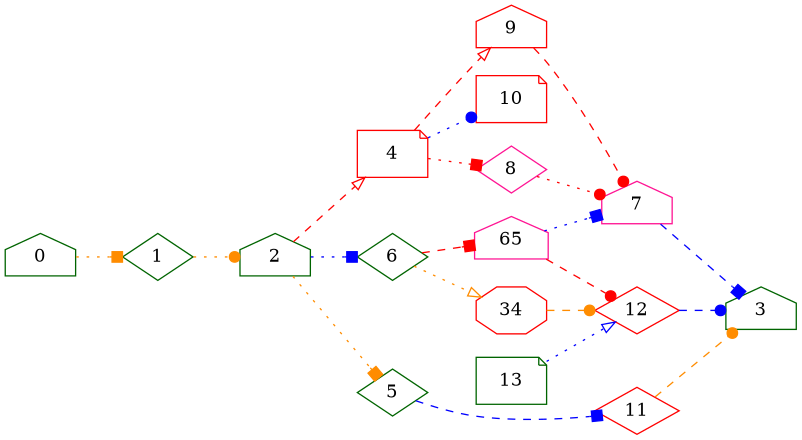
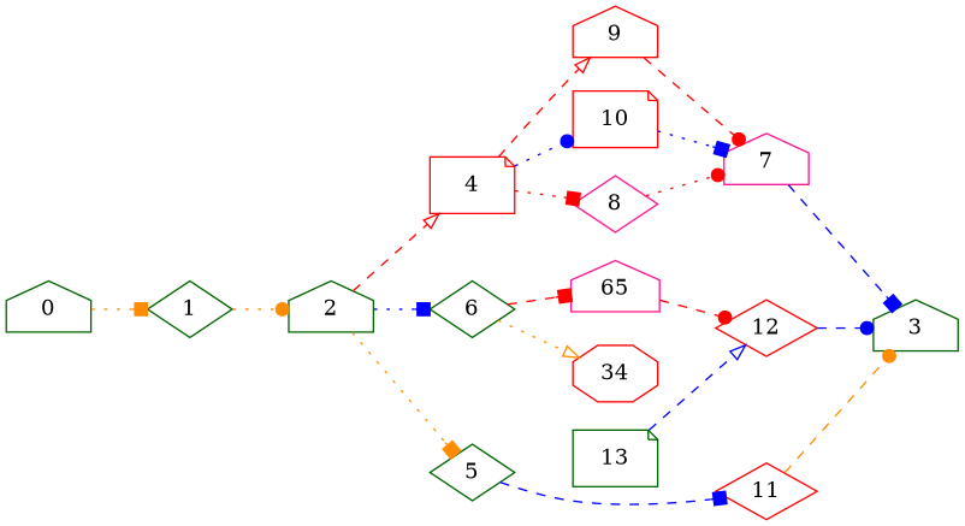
  digraph {
    "Duplicate states"=0
    GraphType=S_P
    "Max states in OPEN"=0
    Modes="120000ms; topo-ordered tasks, ; Pruning: task equivalence, fixed order ready list, ; F-value: ; Optimisation: best schedule length (SL) optimisation on equal, "
    NumberOfTasks=16
    "Pruned using list schedule length"=160979
    "States removed from OPEN"=0
    TargetSystem="Homogeneous-4"
    "Time to schedule (ms)"=787
    "Total idle time"=109
    "Total schedule length"=75
    "Total sequential time"=132
    "Total states created"=293443
    rankdir=LR
    node ["Finish time"=39 Processor=0 "Start time"=36 Weight=3 color=darkgreen shape=house]
    edge [Weight=5 arrowhead=box color=red style=dashed]
    0 ["Finish time"=3 "Start time"=0]
    1 ["Finish time"=17 "Start time"=3 Weight=14 shape=diamond]
    2 ["Finish time"=27 "Start time"=17 Weight=10]
    4 ["Finish time"=33 "Start time"=27 Weight=6 color=red shape=note]
    6 ["Finish time"=35 Processor=1 "Start time"=32 shape=diamond]
    5 ["Finish time"=49 Processor=2 Weight=13 shape=diamond]
    9 ["Finish time"=47 Weight=11 color=red]
    10 ["Finish time"=36 "Start time"=33 color=red shape=note]
    8 [Processor=3 "Start time"=35 Weight=4 color=deeppink shape=diamond]
    n10 ["Finish time"=50 Processor=1 "Start time"=39 Weight=11 color=deeppink label=65]
    n11 ["Finish time"=54 Processor=3 "Start time"=45 Weight=9 color=red label=34 shape=octagon]
    11 ["Finish time"=62 Processor=2 "Start time"=49 Weight=13 color=red shape=diamond]
    7 ["Finish time"=61 "Start time"=47 Weight=14 color=deeppink]
    12 ["Finish time"=64 "Start time"=61 color=red shape=diamond]
    13 [Processor=1 "Start time"=35 Weight=4 shape=note]
    3 ["Finish time"=75 "Start time"=64 Weight=11]
    0 -> 1 [Weight=2 color=darkorange style=dotted]
    1 -> 2 [Weight=3 arrowhead=dot color=darkorange style=dotted]
    2 -> 4 [Weight=10 arrowhead=onormal]
    2 -> 6 [color=blue style=dotted]
    2 -> 5 [Weight=9 color=darkorange style=dotted]
    4 -> 9 [arrowhead=onormal]
    4 -> 10 [Weight=8 arrowhead=dot color=blue style=dotted]
    4 -> 8 [Weight=2 style=dotted]
    6 -> n10 [Weight=10]
    6 -> n11 [Weight=10 arrowhead=onormal color=darkorange style=dotted]
    5 -> 11 [Weight=4 color=blue]
    9 -> 7 [Weight=6 arrowhead=dot]
-   n10 -> 7 [Weight=8 color=blue style=dotted]
+   10 -> 7 [Weight=8 color=blue style=dotted]
    8 -> 7 [arrowhead=dot style=dotted]
    n10 -> 12 [Weight=7 arrowhead=dot]
-   n11 -> 12 [Weight=7 arrowhead=dot color=darkorange]
    11 -> 3 [Weight=2 arrowhead=dot color=darkorange]
    7 -> 3 [color=blue]
    12 -> 3 [Weight=8 arrowhead=dot color=blue]
-   13 -> 12 [Weight=7 arrowhead=onormal color=blue style=dotted]
+   13 -> 12 [Weight=7 arrowhead=onormal color=blue]
  }
